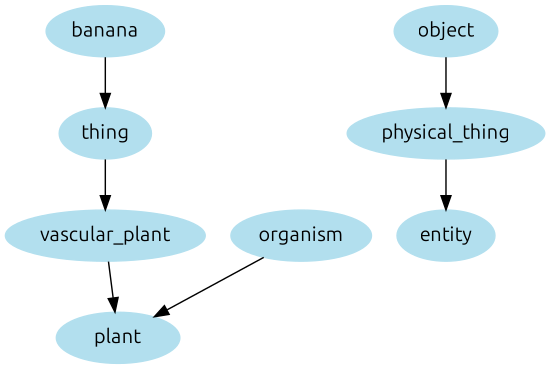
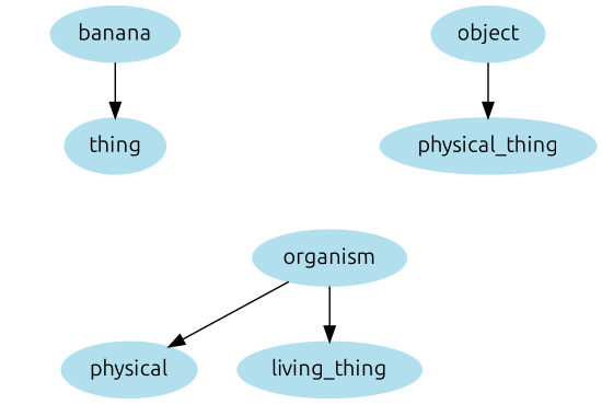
  digraph {
    fontname=Ubuntu
    node [color=lightblue2 fontname=Ubuntu style=filled]
    edge [fontname=Ubuntu]
    n1 [label=thing]
    banana
-   vascular_plant
-   plant
+   plant [label=physical]
    organism
+   living_thing
    n7 [label=physical_thing]
    object
-   entity
-   n1 -> vascular_plant
    banana -> n1
-   vascular_plant -> plant
    organism -> plant
-   n7 -> entity
+   organism -> living_thing
    object -> n7
  }
